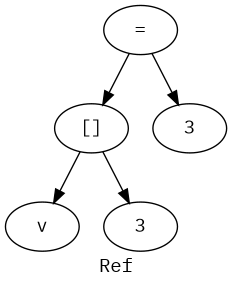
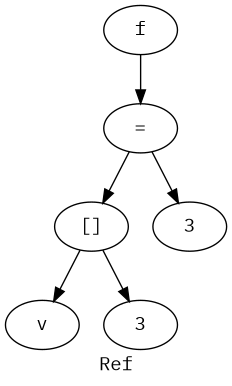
  digraph {
    label=Ref
    fontname="IBM Plex Mono"
    node [fontname="IBM Plex Mono"]
    edge [fontname="IBM Plex Mono"]
+   n1 [label=f]
    n2 [label="="]
    n3 [label="[]"]
    n4 [label=3]
    n5 [label=v]
    n6 [label=3]
+   n1 -> n2
    n2 -> n3
    n2 -> n4
    n3 -> n5
    n3 -> n6
  }
